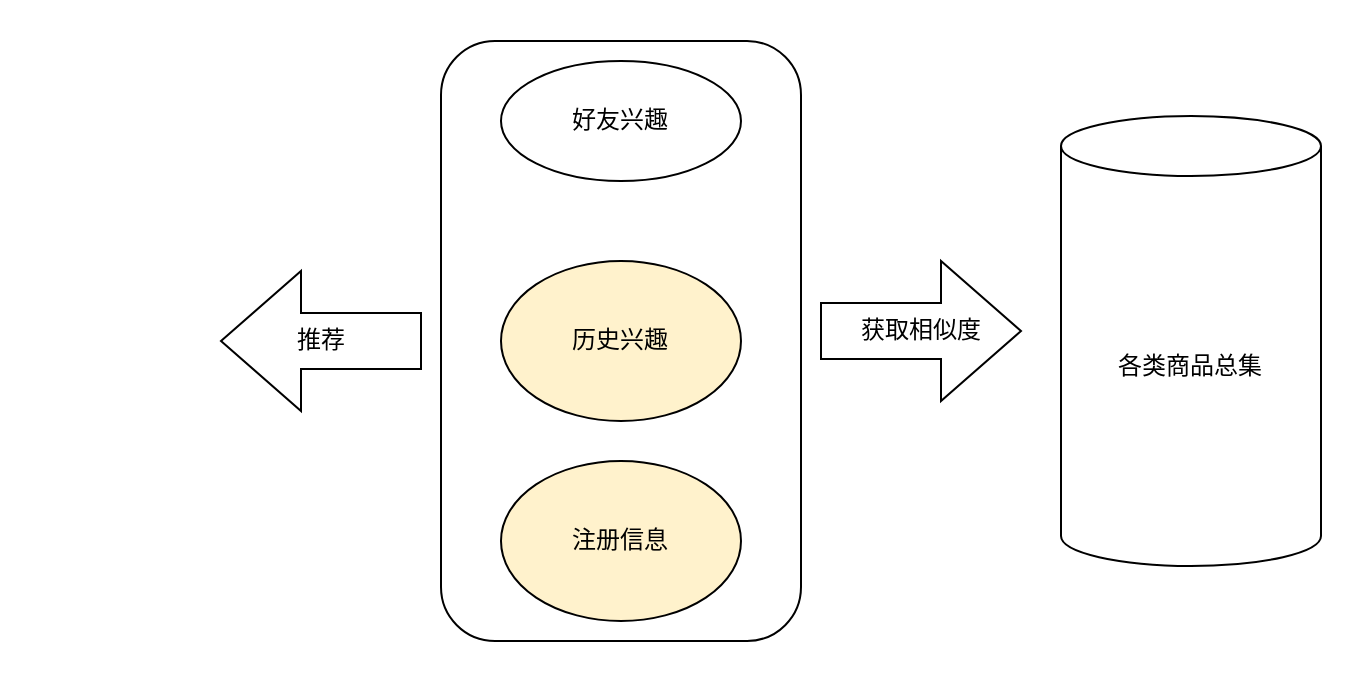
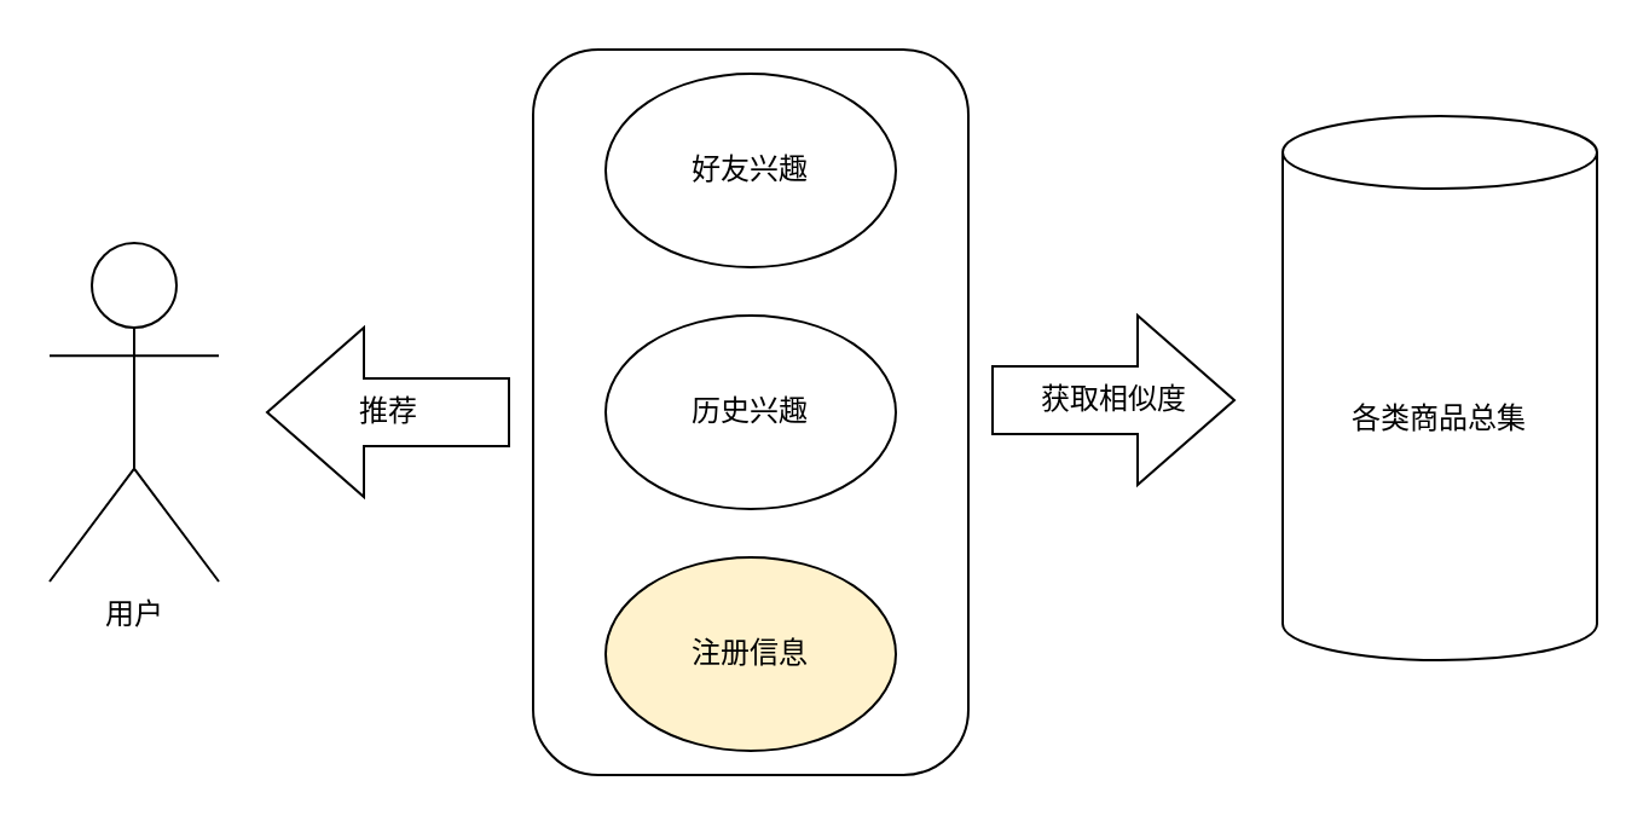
  <mxCell id="0" />
  <mxCell id="1" parent="0" />
+ <mxCell id="2" value="用户" style="shape=umlActor;verticalLabelPosition=bottom;verticalAlign=top;html=1;outlineConnect=0;" vertex="1" parent="1"><mxGeometry x="20" y="100" width="70" height="140" as="geometry" /></mxCell>
  <mxCell id="3" value="" style="rounded=1;whiteSpace=wrap;html=1;" vertex="1" parent="1"><mxGeometry x="220" y="20" width="180" height="300" as="geometry" /></mxCell>
- <mxCell id="4" value="好友兴趣" style="ellipse;whiteSpace=wrap;html=1;" vertex="1" parent="1"><mxGeometry x="250" y="30" width="120" height="60" as="geometry" /></mxCell>
- <mxCell id="5" value="历史兴趣" style="ellipse;whiteSpace=wrap;html=1;fillColor=#fff2cc;" vertex="1" parent="1"><mxGeometry x="250" y="130" width="120" height="80" as="geometry" /></mxCell>
+ <mxCell id="4" value="好友兴趣" style="ellipse;whiteSpace=wrap;html=1;" vertex="1" parent="1"><mxGeometry x="250" y="30" width="120" height="80" as="geometry" /></mxCell>
+ <mxCell id="5" value="历史兴趣" style="ellipse;whiteSpace=wrap;html=1;" vertex="1" parent="1"><mxGeometry x="250" y="130" width="120" height="80" as="geometry" /></mxCell>
  <mxCell id="6" value="注册信息" style="ellipse;whiteSpace=wrap;html=1;fillColor=#fff2cc;" vertex="1" parent="1"><mxGeometry x="250" y="230" width="120" height="80" as="geometry" /></mxCell>
  <mxCell id="7" value="推荐" style="html=1;shadow=0;dashed=0;align=center;verticalAlign=middle;shape=mxgraph.arrows2.arrow;dy=0.6;dx=40;flipH=1;notch=0;" vertex="1" parent="1"><mxGeometry x="110" y="135" width="100" height="70" as="geometry" /></mxCell>
- <mxCell id="8" value="各类商品总集" style="shape=cylinder3;whiteSpace=wrap;html=1;boundedLbl=1;backgroundOutline=1;size=15;" vertex="1" parent="1"><mxGeometry x="530" y="57.5" width="130" height="225" as="geometry" /></mxCell>
+ <mxCell id="8" value="各类商品总集" style="shape=cylinder3;whiteSpace=wrap;html=1;boundedLbl=1;backgroundOutline=1;size=15;" vertex="1" parent="1"><mxGeometry x="530" y="47.5" width="130" height="225" as="geometry" /></mxCell>
  <mxCell id="9" value="获取相似度" style="html=1;shadow=0;dashed=0;align=center;verticalAlign=middle;shape=mxgraph.arrows2.arrow;dy=0.6;dx=40;notch=0;" vertex="1" parent="1"><mxGeometry x="410" y="130" width="100" height="70" as="geometry" /></mxCell>
